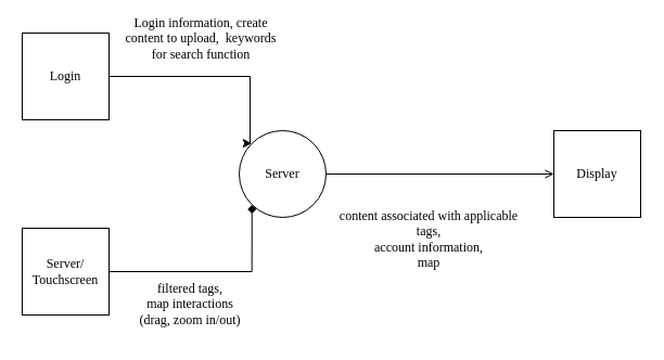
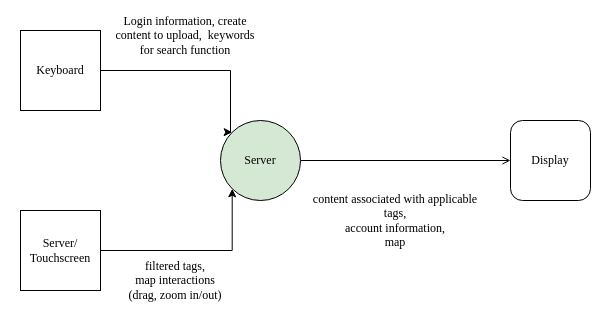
  <mxCell id="0" />
  <mxCell id="1" parent="0" />
  <mxCell id="2" style="edgeStyle=orthogonalEdgeStyle;rounded=0;orthogonalLoop=1;jettySize=auto;html=1;exitX=1;exitY=0.5;exitDx=0;exitDy=0;entryX=0;entryY=0;entryDx=0;entryDy=0;" edge="1" parent="1" source="3" target="8"><mxGeometry relative="1" as="geometry"><Array as="points"><mxPoint x="230" y="70" /><mxPoint x="230" y="132" /></Array></mxGeometry></mxCell>
- <mxCell id="3" value="&lt;font face=&quot;Times New Roman&quot;&gt;Login&lt;/font&gt;" style="whiteSpace=wrap;html=1;aspect=fixed;" vertex="1" parent="1"><mxGeometry x="20" y="30" width="80" height="80" as="geometry" /></mxCell>
- <mxCell id="4" style="edgeStyle=orthogonalEdgeStyle;rounded=0;orthogonalLoop=1;jettySize=auto;html=1;exitX=1;exitY=0.5;exitDx=0;exitDy=0;entryX=0;entryY=1;entryDx=0;entryDy=0;endArrow=diamond;" edge="1" parent="1" source="5" target="8"><mxGeometry relative="1" as="geometry"><mxPoint x="220" y="160" as="targetPoint" /></mxGeometry></mxCell>
+ <mxCell id="3" value="&lt;font face=&quot;Times New Roman&quot;&gt;Keyboard&lt;/font&gt;" style="whiteSpace=wrap;html=1;aspect=fixed;" vertex="1" parent="1"><mxGeometry x="20" y="30" width="80" height="80" as="geometry" /></mxCell>
+ <mxCell id="4" style="edgeStyle=orthogonalEdgeStyle;rounded=0;orthogonalLoop=1;jettySize=auto;html=1;exitX=1;exitY=0.5;exitDx=0;exitDy=0;entryX=0;entryY=1;entryDx=0;entryDy=0;" edge="1" parent="1" source="5" target="8"><mxGeometry relative="1" as="geometry"><mxPoint x="220" y="160" as="targetPoint" /></mxGeometry></mxCell>
  <mxCell id="5" value="&lt;font face=&quot;Times New Roman&quot;&gt;Server/ Touchscreen&lt;/font&gt;" style="whiteSpace=wrap;html=1;aspect=fixed;" vertex="1" parent="1"><mxGeometry x="20" y="210" width="80" height="80" as="geometry" /></mxCell>
- <mxCell id="6" value="&lt;font face=&quot;Times New Roman&quot;&gt;Display&lt;/font&gt;" style="whiteSpace=wrap;html=1;aspect=fixed;" vertex="1" parent="1"><mxGeometry x="510" y="120" width="80" height="80" as="geometry" /></mxCell>
+ <mxCell id="6" value="&lt;font face=&quot;Times New Roman&quot;&gt;Display&lt;/font&gt;" style="whiteSpace=wrap;html=1;aspect=fixed;rounded=1;" vertex="1" parent="1"><mxGeometry x="510" y="120" width="80" height="80" as="geometry" /></mxCell>
  <mxCell id="7" style="edgeStyle=orthogonalEdgeStyle;rounded=0;orthogonalLoop=1;jettySize=auto;html=1;exitX=1;exitY=0.5;exitDx=0;exitDy=0;endArrow=open;" edge="1" parent="1" source="8" target="6"><mxGeometry relative="1" as="geometry" /></mxCell>
- <mxCell id="8" value="&lt;font face=&quot;Times New Roman&quot;&gt;Server&lt;/font&gt;" style="ellipse;whiteSpace=wrap;html=1;aspect=fixed;" vertex="1" parent="1"><mxGeometry x="220" y="120" width="80" height="80" as="geometry" /></mxCell>
+ <mxCell id="8" value="&lt;font face=&quot;Times New Roman&quot;&gt;Server&lt;/font&gt;" style="ellipse;whiteSpace=wrap;html=1;aspect=fixed;fillColor=#d5e8d4;" vertex="1" parent="1"><mxGeometry x="220" y="120" width="80" height="80" as="geometry" /></mxCell>
  <mxCell id="9" value="&lt;font face=&quot;Times New Roman&quot;&gt;filtered tags,&lt;br&gt;map interactions (drag, zoom in/out)&lt;/font&gt;" style="text;html=1;strokeColor=none;fillColor=none;align=center;verticalAlign=middle;whiteSpace=wrap;rounded=0;" vertex="1" parent="1"><mxGeometry x="120" y="250" width="110" height="60" as="geometry" /></mxCell>
  <mxCell id="10" value="&lt;font face=&quot;Times New Roman&quot;&gt;content associated with applicable tags,&lt;br&gt;account information,&lt;br&gt;map&lt;/font&gt;" style="text;html=1;strokeColor=none;fillColor=none;align=center;verticalAlign=middle;whiteSpace=wrap;rounded=0;" vertex="1" parent="1"><mxGeometry x="310" y="180" width="170" height="80" as="geometry" /></mxCell>
  <mxCell id="11" value="&lt;font face=&quot;Times New Roman&quot;&gt;Login information, create content to upload,&amp;nbsp; keywords for search function&lt;/font&gt;" style="text;html=1;strokeColor=none;fillColor=none;align=center;verticalAlign=middle;whiteSpace=wrap;rounded=0;" vertex="1" parent="1"><mxGeometry x="110" y="20" width="150" height="30" as="geometry" /></mxCell>
